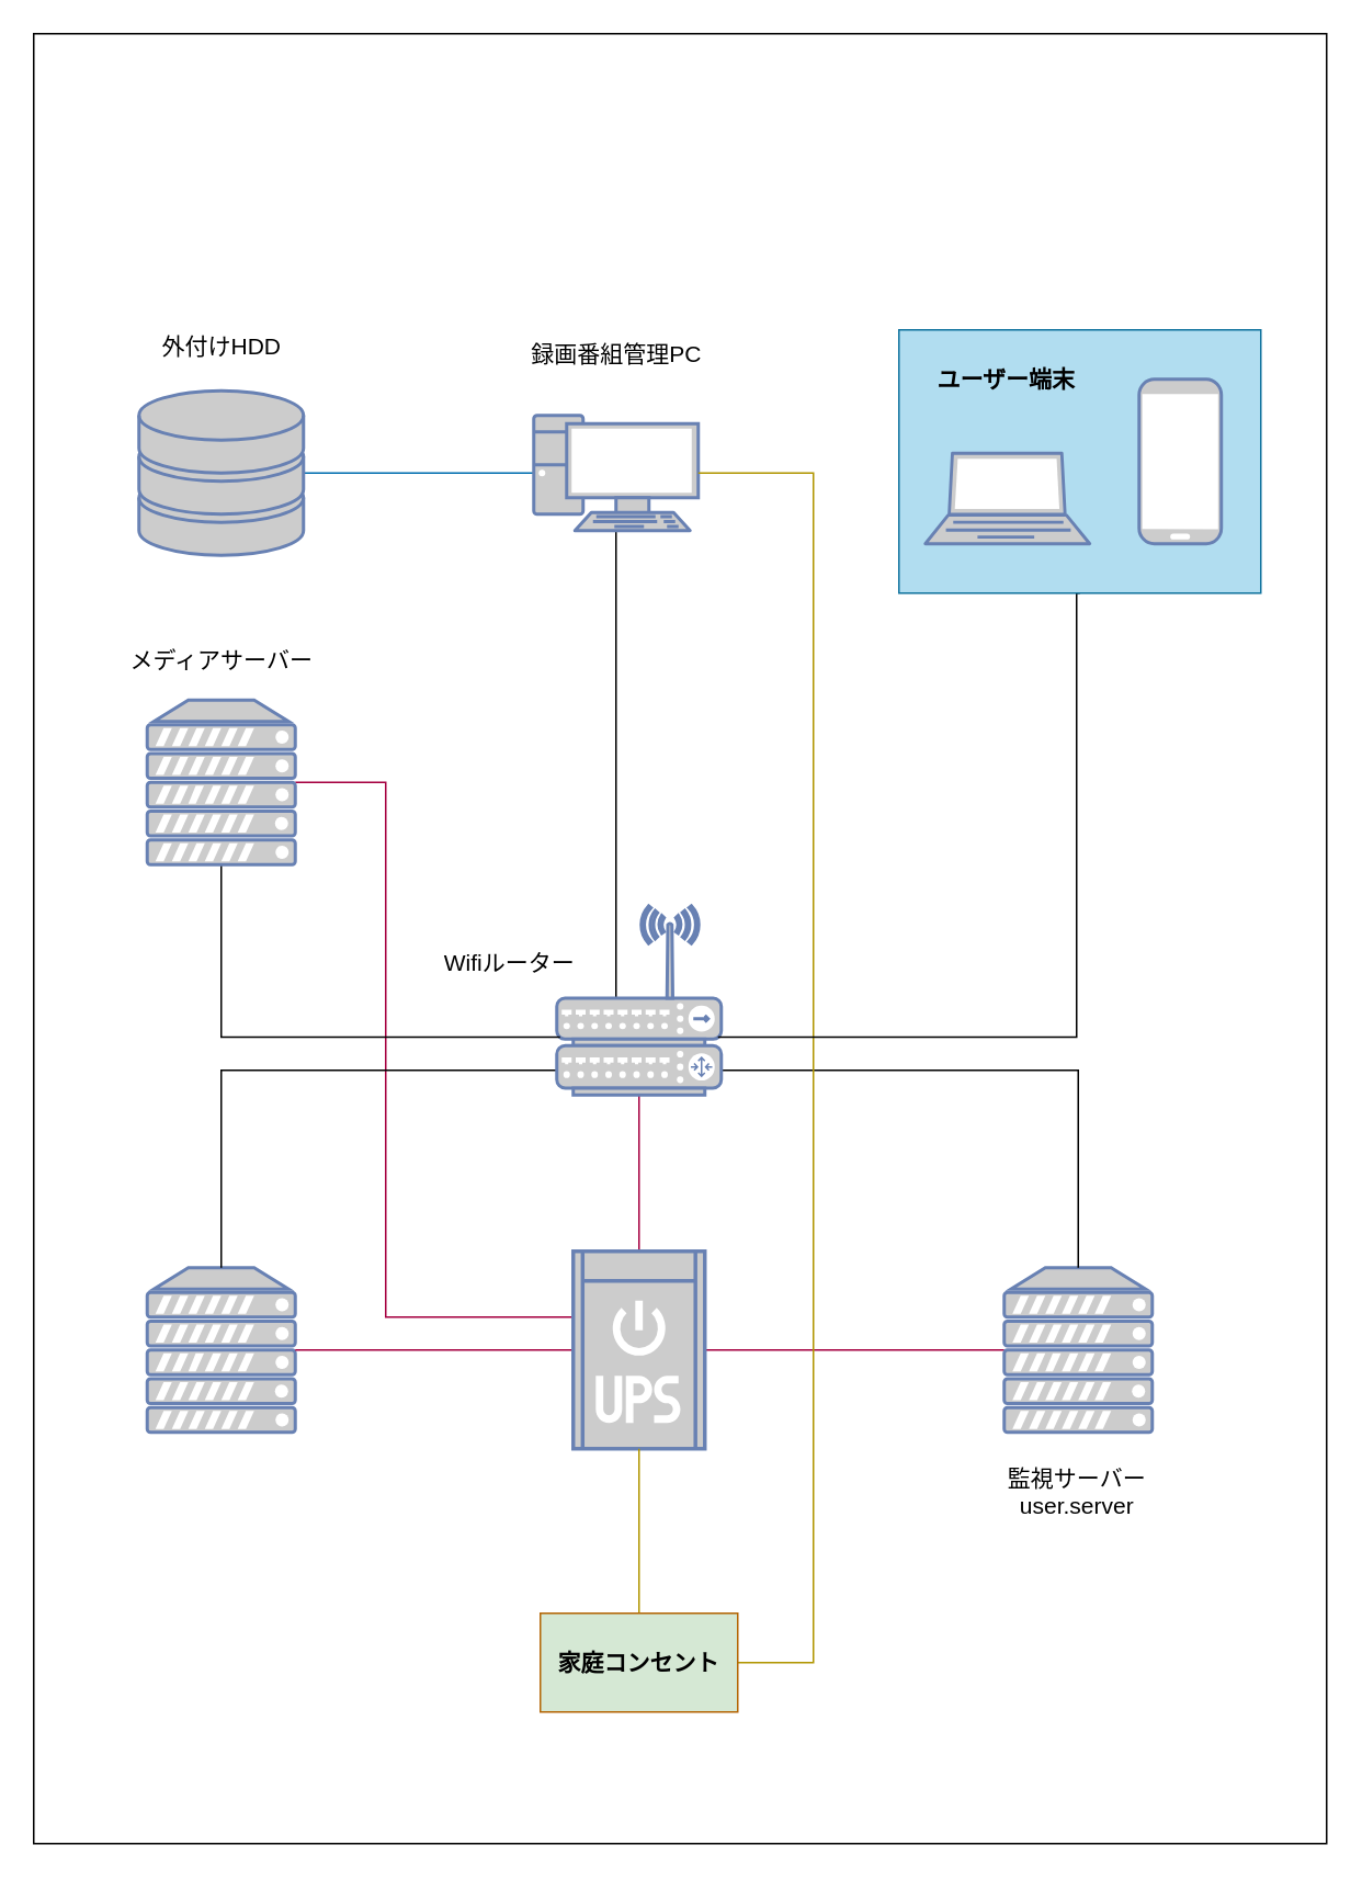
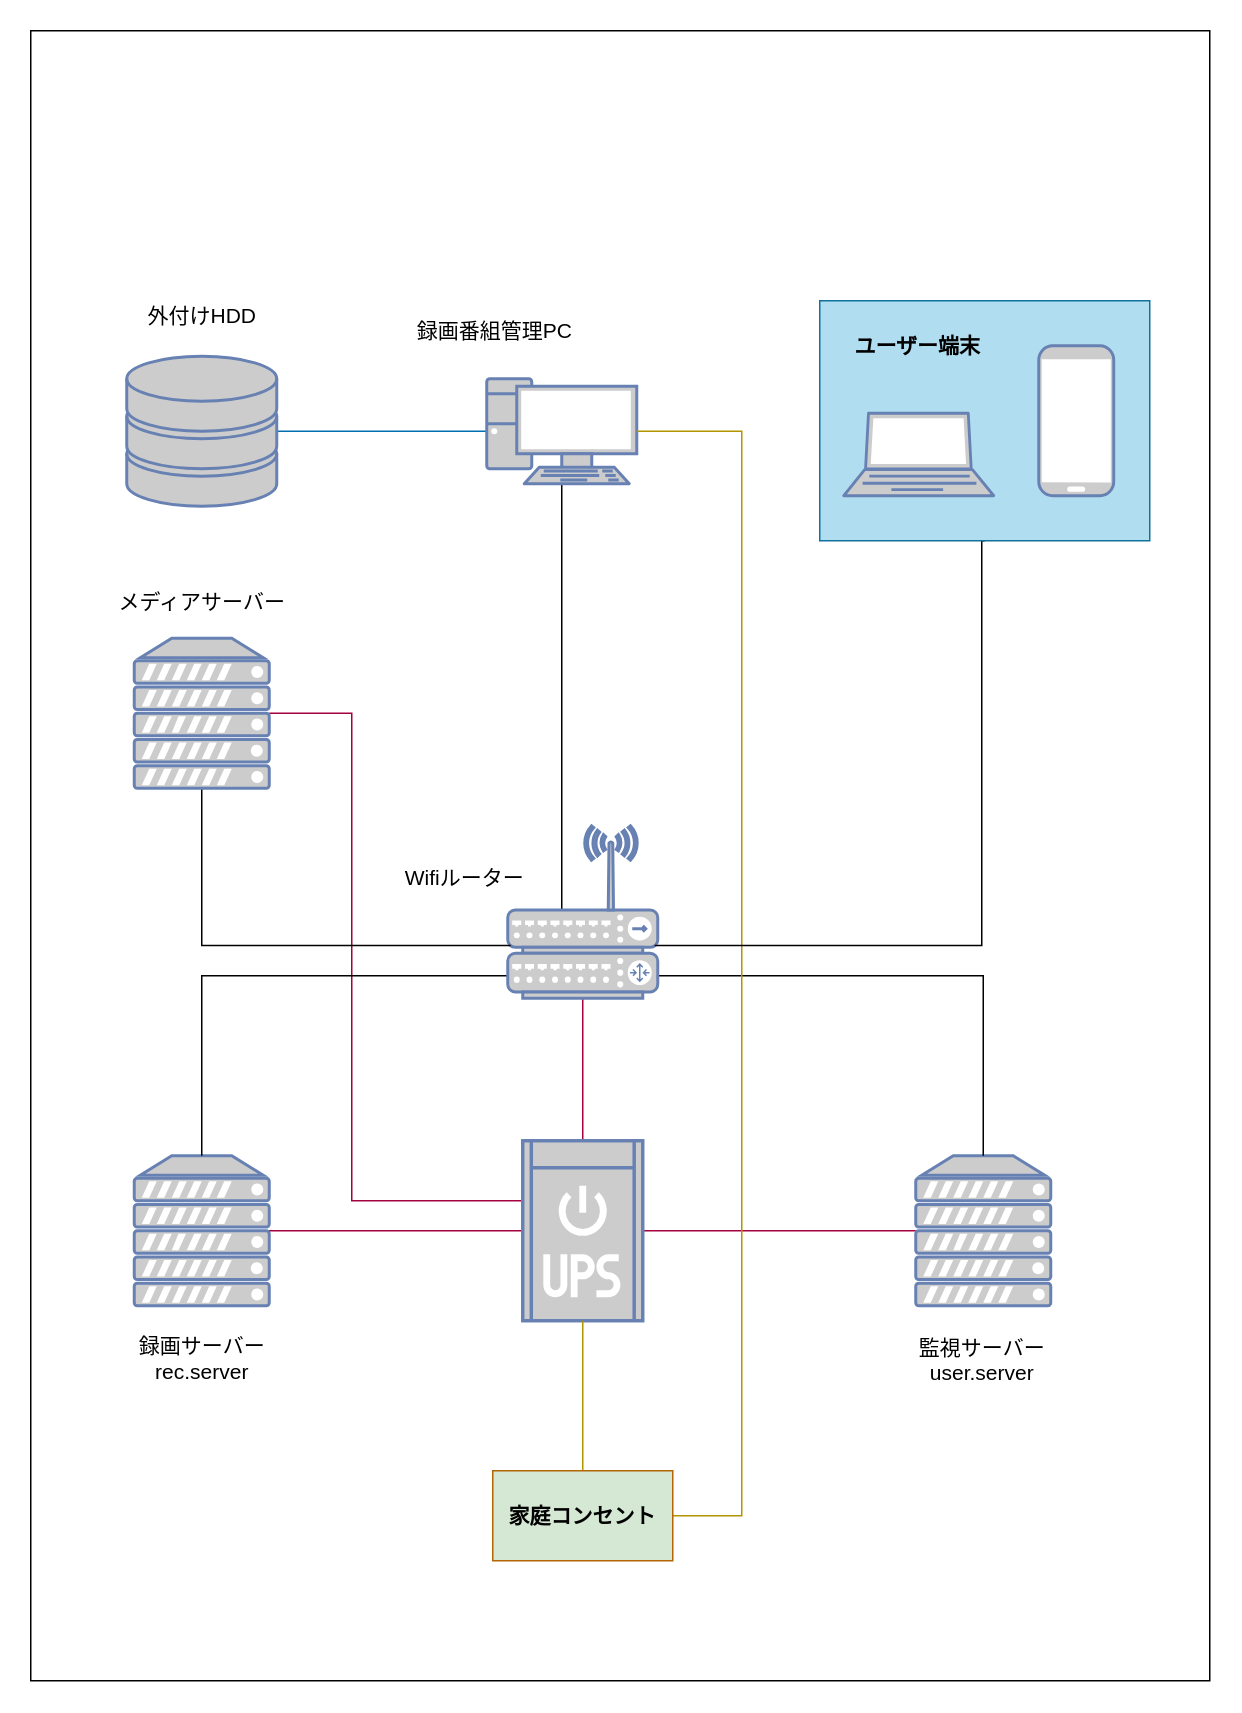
  <mxCell id="0" />
  <mxCell id="1" value="BG1" style="locked=1;" parent="0" />
  <mxCell id="2" value="" style="whiteSpace=wrap;html=1;" vertex="1" parent="1"><mxGeometry x="20" y="20" width="786" height="1100" as="geometry" /></mxCell>
  <mxCell id="3" value="BG2" style="" parent="0" />
  <mxCell id="4" style="edgeStyle=orthogonalEdgeStyle;rounded=0;orthogonalLoop=1;jettySize=auto;html=1;exitX=0.5;exitY=0;exitDx=0;exitDy=0;exitPerimeter=0;startArrow=none;startFill=0;endArrow=none;endFill=0;fontSize=26;entryX=0.5;entryY=1;entryDx=0;entryDy=0;entryPerimeter=0;" parent="3" source="19" target="22" edge="1"><mxGeometry relative="1" as="geometry"><mxPoint x="304" y="410" as="targetPoint" /><Array as="points"><mxPoint x="374" y="555" /><mxPoint x="374" y="390" /></Array></mxGeometry></mxCell>
  <mxCell id="5" style="edgeStyle=orthogonalEdgeStyle;rounded=0;orthogonalLoop=1;jettySize=auto;html=1;entryX=1;entryY=0.5;entryDx=0;entryDy=0;entryPerimeter=0;startArrow=none;startFill=0;endArrow=none;endFill=0;fontSize=14;fillColor=#d80073;strokeColor=#A50040;" parent="3" source="13" target="32" edge="1"><mxGeometry relative="1" as="geometry"><Array as="points"><mxPoint x="234" y="800" /><mxPoint x="234" y="475" /></Array></mxGeometry></mxCell>
  <mxCell id="6" value="server1" parent="0" />
+ <mxCell id="7" value="録画サーバー&lt;br style=&quot;font-size: 14px;&quot;&gt;rec.server" style="text;html=1;align=center;verticalAlign=middle;resizable=0;points=[];autosize=1;fontSize=14;" parent="6" vertex="1"><mxGeometry x="84" y="885" width="100" height="40" as="geometry" /></mxCell>
  <mxCell id="8" value="" style="fontColor=#0066CC;verticalAlign=top;verticalLabelPosition=bottom;labelPosition=center;align=center;html=1;outlineConnect=0;fillColor=#CCCCCC;strokeColor=#6881B3;gradientColor=none;gradientDirection=north;strokeWidth=2;shape=mxgraph.networks.server;" parent="6" vertex="1"><mxGeometry x="89" y="770" width="90" height="100" as="geometry" /></mxCell>
  <mxCell id="9" value="" style="fontColor=#0066CC;verticalAlign=top;verticalLabelPosition=bottom;labelPosition=center;align=center;html=1;outlineConnect=0;fillColor=#CCCCCC;strokeColor=#6881B3;gradientColor=none;gradientDirection=north;strokeWidth=2;shape=mxgraph.networks.wireless_hub;" parent="6" vertex="1"><mxGeometry x="338" y="550" width="100" height="85" as="geometry" /></mxCell>
  <mxCell id="10" style="edgeStyle=orthogonalEdgeStyle;rounded=0;orthogonalLoop=1;jettySize=auto;html=1;exitX=0;exitY=0.5;exitDx=0;exitDy=0;exitPerimeter=0;entryX=1;entryY=0.5;entryDx=0;entryDy=0;entryPerimeter=0;startArrow=none;startFill=0;endArrow=none;endFill=0;fillColor=#d80073;strokeColor=#A50040;" parent="6" source="13" target="8" edge="1"><mxGeometry relative="1" as="geometry" /></mxCell>
  <mxCell id="11" style="edgeStyle=orthogonalEdgeStyle;rounded=0;orthogonalLoop=1;jettySize=auto;html=1;exitX=1;exitY=0.5;exitDx=0;exitDy=0;exitPerimeter=0;entryX=0;entryY=0.5;entryDx=0;entryDy=0;entryPerimeter=0;startArrow=none;startFill=0;endArrow=none;endFill=0;fillColor=#d80073;strokeColor=#A50040;" parent="6" source="13" target="14" edge="1"><mxGeometry relative="1" as="geometry" /></mxCell>
  <mxCell id="12" style="edgeStyle=orthogonalEdgeStyle;rounded=0;orthogonalLoop=1;jettySize=auto;html=1;exitX=0.5;exitY=0;exitDx=0;exitDy=0;exitPerimeter=0;startArrow=none;startFill=0;endArrow=none;endFill=0;fontSize=26;fillColor=#d80073;strokeColor=#A50040;" parent="6" source="13" target="19" edge="1"><mxGeometry relative="1" as="geometry" /></mxCell>
  <mxCell id="13" value="" style="fontColor=#0066CC;verticalAlign=top;verticalLabelPosition=bottom;labelPosition=center;align=center;html=1;outlineConnect=0;fillColor=#CCCCCC;strokeColor=#6881B3;gradientColor=none;gradientDirection=north;strokeWidth=2;shape=mxgraph.networks.ups_small;" parent="6" vertex="1"><mxGeometry x="348" y="760" width="80" height="120" as="geometry" /></mxCell>
  <mxCell id="14" value="" style="fontColor=#0066CC;verticalAlign=top;verticalLabelPosition=bottom;labelPosition=center;align=center;html=1;outlineConnect=0;fillColor=#CCCCCC;strokeColor=#6881B3;gradientColor=none;gradientDirection=north;strokeWidth=2;shape=mxgraph.networks.server;" parent="6" vertex="1"><mxGeometry x="610" y="770" width="90" height="100" as="geometry" /></mxCell>
  <mxCell id="15" value="監視サーバー&lt;br style=&quot;font-size: 14px;&quot;&gt;user.server" style="text;html=1;align=center;verticalAlign=middle;resizable=0;points=[];autosize=1;fontSize=14;" parent="6" vertex="1"><mxGeometry x="604" y="886" width="100" height="40" as="geometry" /></mxCell>
  <mxCell id="16" style="edgeStyle=orthogonalEdgeStyle;rounded=0;orthogonalLoop=1;jettySize=auto;html=1;exitX=0.5;exitY=0;exitDx=0;exitDy=0;exitPerimeter=0;entryX=0.5;entryY=1;entryDx=0;entryDy=0;entryPerimeter=0;startArrow=none;startFill=0;endArrow=none;endFill=0;" parent="6" source="19" target="9" edge="1"><mxGeometry relative="1" as="geometry" /></mxCell>
  <mxCell id="17" style="edgeStyle=orthogonalEdgeStyle;rounded=0;orthogonalLoop=1;jettySize=auto;html=1;exitX=0;exitY=0.5;exitDx=0;exitDy=0;exitPerimeter=0;startArrow=none;startFill=0;endArrow=none;endFill=0;" parent="6" source="19" target="8" edge="1"><mxGeometry relative="1" as="geometry" /></mxCell>
  <mxCell id="18" style="edgeStyle=orthogonalEdgeStyle;rounded=0;orthogonalLoop=1;jettySize=auto;html=1;exitX=1;exitY=0.5;exitDx=0;exitDy=0;exitPerimeter=0;entryX=0.5;entryY=0;entryDx=0;entryDy=0;entryPerimeter=0;startArrow=none;startFill=0;endArrow=none;endFill=0;" parent="6" source="19" target="14" edge="1"><mxGeometry relative="1" as="geometry" /></mxCell>
  <mxCell id="19" value="" style="fontColor=#0066CC;verticalAlign=top;verticalLabelPosition=bottom;labelPosition=center;align=center;html=1;outlineConnect=0;fillColor=#CCCCCC;strokeColor=#6881B3;gradientColor=none;gradientDirection=north;strokeWidth=2;shape=mxgraph.networks.router;" parent="6" vertex="1"><mxGeometry x="338" y="635" width="100" height="30" as="geometry" /></mxCell>
  <mxCell id="20" value="server2" parent="0" />
  <mxCell id="21" style="edgeStyle=orthogonalEdgeStyle;rounded=0;orthogonalLoop=1;jettySize=auto;html=1;exitX=0;exitY=0.5;exitDx=0;exitDy=0;exitPerimeter=0;entryX=1;entryY=0.5;entryDx=0;entryDy=0;entryPerimeter=0;startArrow=none;startFill=0;endArrow=none;endFill=0;fontSize=14;fillColor=#1ba1e2;strokeColor=#006EAF;" parent="20" source="22" target="25" edge="1"><mxGeometry relative="1" as="geometry"><mxPoint x="134" y="215" as="targetPoint" /></mxGeometry></mxCell>
  <mxCell id="22" value="" style="fontColor=#0066CC;verticalAlign=top;verticalLabelPosition=bottom;labelPosition=center;align=center;html=1;outlineConnect=0;fillColor=#CCCCCC;strokeColor=#6881B3;gradientColor=none;gradientDirection=north;strokeWidth=2;shape=mxgraph.networks.pc;" parent="20" vertex="1"><mxGeometry x="324" y="252" width="100" height="70" as="geometry" /></mxCell>
  <mxCell id="23" value="Wifiルーター" style="text;html=1;align=center;verticalAlign=middle;resizable=0;points=[];autosize=1;fontSize=14;" parent="20" vertex="1"><mxGeometry x="264" y="575" width="90" height="20" as="geometry" /></mxCell>
- <mxCell id="24" value="録画番組管理PC" style="text;html=1;align=center;verticalAlign=middle;resizable=0;points=[];autosize=1;fontSize=14;" parent="20" vertex="1"><mxGeometry x="314" y="205" width="120" height="20" as="geometry" /></mxCell>
+ <mxCell id="24" value="録画番組管理PC" style="text;html=1;align=center;verticalAlign=middle;resizable=0;points=[];autosize=1;fontSize=14;" parent="20" vertex="1"><mxGeometry x="269" y="210" width="120" height="20" as="geometry" /></mxCell>
  <mxCell id="25" value="" style="fontColor=#0066CC;verticalAlign=top;verticalLabelPosition=bottom;labelPosition=center;align=center;html=1;outlineConnect=0;fillColor=#CCCCCC;strokeColor=#6881B3;gradientColor=none;gradientDirection=north;strokeWidth=2;shape=mxgraph.networks.storage;" parent="20" vertex="1"><mxGeometry x="84" y="237" width="100" height="100" as="geometry" /></mxCell>
  <mxCell id="26" value="外付けHDD" style="text;html=1;align=center;verticalAlign=middle;resizable=0;points=[];autosize=1;fontSize=14;" parent="20" vertex="1"><mxGeometry x="89" y="200" width="90" height="20" as="geometry" /></mxCell>
  <mxCell id="27" style="edgeStyle=orthogonalEdgeStyle;rounded=0;orthogonalLoop=1;jettySize=auto;html=1;exitX=0.5;exitY=1;exitDx=0;exitDy=0;exitPerimeter=0;startArrow=none;startFill=0;endArrow=none;endFill=0;fontSize=14;entryX=0.5;entryY=0;entryDx=0;entryDy=0;fillColor=#e3c800;strokeColor=#B09500;" parent="20" source="13" target="29" edge="1"><mxGeometry relative="1" as="geometry"><mxPoint x="388" y="1040" as="targetPoint" /></mxGeometry></mxCell>
  <mxCell id="28" style="edgeStyle=orthogonalEdgeStyle;rounded=0;orthogonalLoop=1;jettySize=auto;html=1;exitX=1;exitY=0.5;exitDx=0;exitDy=0;entryX=1;entryY=0.5;entryDx=0;entryDy=0;entryPerimeter=0;startArrow=none;startFill=0;endArrow=none;endFill=0;fontSize=14;fillColor=#e3c800;strokeColor=#B09500;" parent="20" source="29" target="22" edge="1"><mxGeometry relative="1" as="geometry"><Array as="points"><mxPoint x="494" y="1010" /><mxPoint x="494" y="287" /></Array></mxGeometry></mxCell>
  <mxCell id="29" value="家庭コンセント" style="whiteSpace=wrap;html=1;fontSize=14;fillColor=#d5e8d4;strokeColor=#b46504;fontStyle=1;fontColor=#000000;" parent="20" vertex="1"><mxGeometry x="328" y="980" width="120" height="60" as="geometry" /></mxCell>
  <mxCell id="30" value="メディアサーバー" style="text;html=1;align=center;verticalAlign=middle;resizable=0;points=[];autosize=1;fontSize=14;" parent="20" vertex="1"><mxGeometry x="69" y="391" width="130" height="20" as="geometry" /></mxCell>
  <mxCell id="31" style="edgeStyle=orthogonalEdgeStyle;rounded=0;orthogonalLoop=1;jettySize=auto;html=1;entryX=0.5;entryY=1;entryDx=0;entryDy=0;entryPerimeter=0;startArrow=none;startFill=0;endArrow=none;endFill=0;fontSize=14;exitX=0.02;exitY=0.94;exitDx=0;exitDy=0;exitPerimeter=0;" parent="20" source="9" target="32" edge="1"><mxGeometry relative="1" as="geometry"><mxPoint x="324" y="590" as="sourcePoint" /><mxPoint x="134" y="500" as="targetPoint" /></mxGeometry></mxCell>
  <mxCell id="32" value="" style="fontColor=#0066CC;verticalAlign=top;verticalLabelPosition=bottom;labelPosition=center;align=center;html=1;outlineConnect=0;fillColor=#CCCCCC;strokeColor=#6881B3;gradientColor=none;gradientDirection=north;strokeWidth=2;shape=mxgraph.networks.server;" parent="20" vertex="1"><mxGeometry x="89" y="425" width="90" height="100" as="geometry" /></mxCell>
  <mxCell id="33" value="user" parent="0" />
  <mxCell id="34" style="edgeStyle=orthogonalEdgeStyle;rounded=0;orthogonalLoop=1;jettySize=auto;html=1;exitX=0.5;exitY=1;exitDx=0;exitDy=0;entryX=0.98;entryY=0.94;entryDx=0;entryDy=0;entryPerimeter=0;startArrow=none;startFill=0;endArrow=none;endFill=0;fontSize=14;" parent="33" source="35" target="9" edge="1"><mxGeometry relative="1" as="geometry"><Array as="points"><mxPoint x="654" y="360" /><mxPoint x="654" y="630" /></Array></mxGeometry></mxCell>
  <mxCell id="35" value="" style="whiteSpace=wrap;html=1;fontSize=14;fillColor=#b1ddf0;strokeColor=#10739e;fontColor=#000000;" parent="33" vertex="1"><mxGeometry x="546" y="200" width="220" height="160" as="geometry" /></mxCell>
  <mxCell id="36" value="" style="fontColor=#0066CC;verticalAlign=top;verticalLabelPosition=bottom;labelPosition=center;align=center;html=1;outlineConnect=0;fillColor=#CCCCCC;strokeColor=#6881B3;gradientColor=none;gradientDirection=north;strokeWidth=2;shape=mxgraph.networks.mobile;" parent="33" vertex="1"><mxGeometry x="692" y="230" width="50" height="100" as="geometry" /></mxCell>
  <mxCell id="37" value="" style="fontColor=#0066CC;verticalAlign=top;verticalLabelPosition=bottom;labelPosition=center;align=center;html=1;outlineConnect=0;fillColor=#CCCCCC;strokeColor=#6881B3;gradientColor=none;gradientDirection=north;strokeWidth=2;shape=mxgraph.networks.laptop;" parent="33" vertex="1"><mxGeometry x="562" y="275" width="100" height="55" as="geometry" /></mxCell>
  <mxCell id="38" value="ユーザー端末" style="text;html=1;align=center;verticalAlign=middle;resizable=0;points=[];autosize=1;fontSize=14;fontColor=#000000;fontStyle=1" parent="33" vertex="1"><mxGeometry x="561" y="220" width="100" height="20" as="geometry" /></mxCell>
